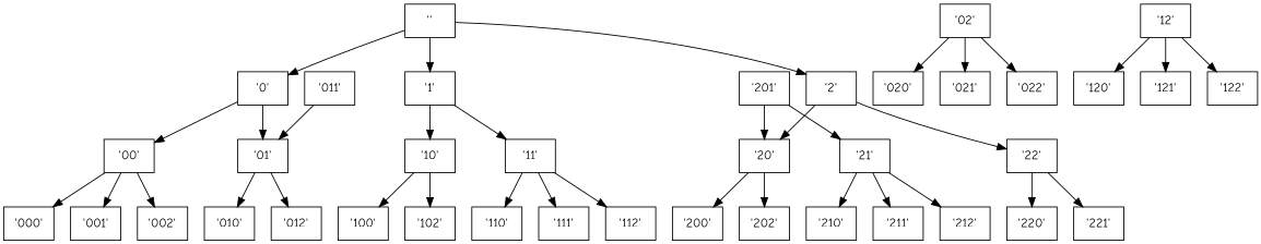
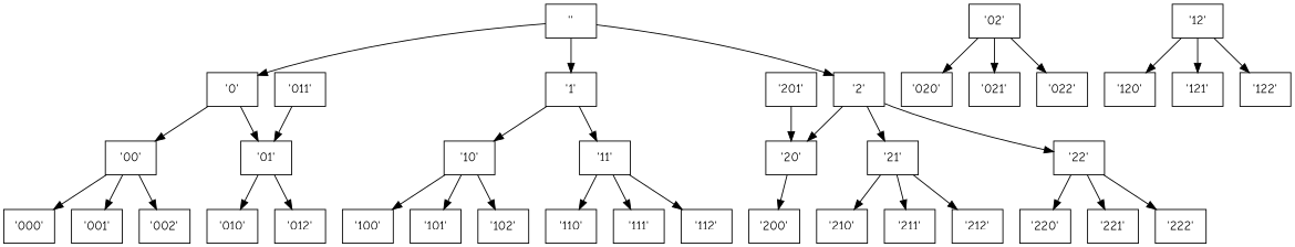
  digraph {
    fontname="Comic Neue"
    node [fontname="Comic Neue" penwidth=1 shape=record]
    edge [fontname="Comic Neue"]
    n1 [label="''}"]
    n2 [label="'0'}"]
    n3 [label="'1'}"]
    n4 [label="'2'}"]
    n5 [label="'00'}"]
    n6 [label="'01'}"]
    n7 [label="'10'}"]
    n8 [label="'11'}"]
    n9 [label="'20'}"]
    n10 [label="'21'}"]
    n11 [label="'22'}"]
    n12 [label="'000'}"]
    n13 [label="'001'}"]
    n14 [label="'002'}"]
    n15 [label="'010'}"]
    n16 [label="'012'}"]
    n17 [label="'02'}"]
    n18 [label="'020'}"]
    n19 [label="'021'}"]
    n20 [label="'022'}"]
    n21 [label="'011'}"]
    n22 [label="'100'}"]
+   n23 [label="'101'}"]
    n24 [label="'102'}"]
    n25 [label="'110'}"]
    n26 [label="'111'}"]
    n27 [label="'112'}"]
    n28 [label="'12'}"]
    n29 [label="'120'}"]
    n30 [label="'121'}"]
    n31 [label="'122'}"]
    n32 [label="'200'}"]
-   n33 [label="'202'}"]
    n34 [label="'210'}"]
    n35 [label="'211'}"]
    n36 [label="'212'}"]
    n37 [label="'220'}"]
    n38 [label="'221'}"]
+   n39 [label="'222'}"]
    n40 [label="'201'}"]
    n1 -> n2
    n1 -> n3
    n1 -> n4
    n2 -> n5
    n2 -> n6
    n3 -> n7
    n3 -> n8
    n4 -> n9
-   n40 -> n10
+   n4 -> n10
    n4 -> n11
    n5 -> n12
    n5 -> n13
    n5 -> n14
    n6 -> n15
    n6 -> n16
    n7 -> n22
+   n7 -> n23
    n7 -> n24
    n8 -> n25
    n8 -> n26
    n8 -> n27
    n9 -> n32
-   n9 -> n33
    n10 -> n34
    n10 -> n35
    n10 -> n36
    n11 -> n37
    n11 -> n38
+   n11 -> n39
    n17 -> n18
    n17 -> n19
    n17 -> n20
    n21 -> n6
    n28 -> n29
    n28 -> n30
    n28 -> n31
    n40 -> n9
  }
